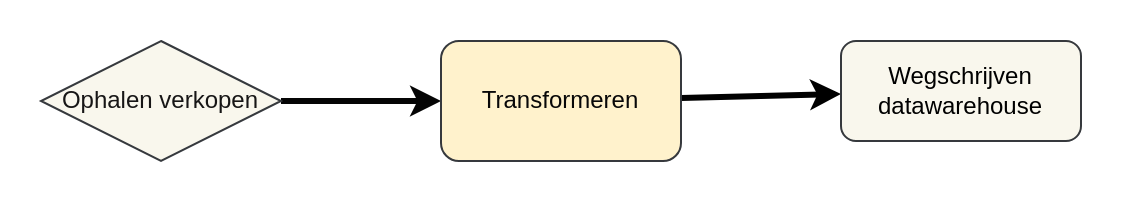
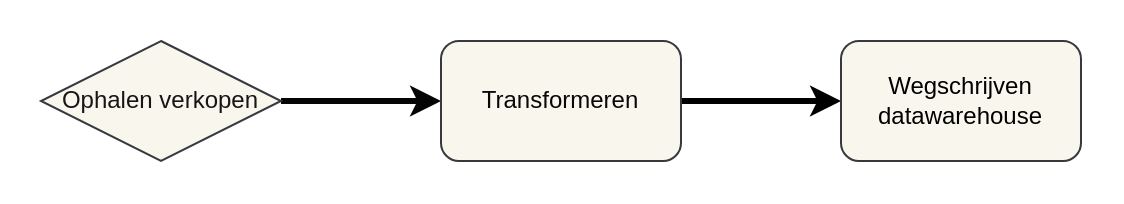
  <mxCell id="0" />
  <mxCell id="1" parent="0" />
  <mxCell id="2" style="edgeStyle=none;html=1;entryX=0;entryY=0.5;entryDx=0;entryDy=0;strokeWidth=3;labelBackgroundColor=#FAFAFA;strokeColor=#050505;" edge="1" parent="1" source="3" target="5"><mxGeometry relative="1" as="geometry" /></mxCell>
  <mxCell id="3" value="&lt;font color=&quot;#171616&quot;&gt;Ophalen verkopen&lt;/font&gt;" style="rhombus;whiteSpace=wrap;html=1;fillColor=#f9f7ed;strokeColor=#36393D;" vertex="1" parent="1"><mxGeometry x="20" y="20" width="120" height="60" as="geometry" /></mxCell>
  <mxCell id="4" style="edgeStyle=none;html=1;strokeWidth=3;labelBackgroundColor=none;fontColor=none;noLabel=1;strokeColor=#000000;" edge="1" parent="1" source="5" target="6"><mxGeometry relative="1" as="geometry" /></mxCell>
- <mxCell id="5" value="&lt;font color=&quot;#080808&quot;&gt;Transformeren&lt;/font&gt;" style="rounded=1;whiteSpace=wrap;html=1;fillColor=#fff2cc;strokeColor=#36393d;" vertex="1" parent="1"><mxGeometry x="220" y="20" width="120" height="60" as="geometry" /></mxCell>
- <mxCell id="6" value="&lt;font color=&quot;#000000&quot;&gt;Wegschrijven datawarehouse&lt;/font&gt;" style="rounded=1;whiteSpace=wrap;html=1;fillColor=#f9f7ed;strokeColor=#36393d;" vertex="1" parent="1"><mxGeometry x="420" y="20" width="120" height="50" as="geometry" /></mxCell>
+ <mxCell id="5" value="&lt;font color=&quot;#080808&quot;&gt;Transformeren&lt;/font&gt;" style="rounded=1;whiteSpace=wrap;html=1;fillColor=#f9f7ed;strokeColor=#36393d;" vertex="1" parent="1"><mxGeometry x="220" y="20" width="120" height="60" as="geometry" /></mxCell>
+ <mxCell id="6" value="&lt;font color=&quot;#000000&quot;&gt;Wegschrijven datawarehouse&lt;/font&gt;" style="rounded=1;whiteSpace=wrap;html=1;fillColor=#f9f7ed;strokeColor=#36393d;" vertex="1" parent="1"><mxGeometry x="420" y="20" width="120" height="60" as="geometry" /></mxCell>
